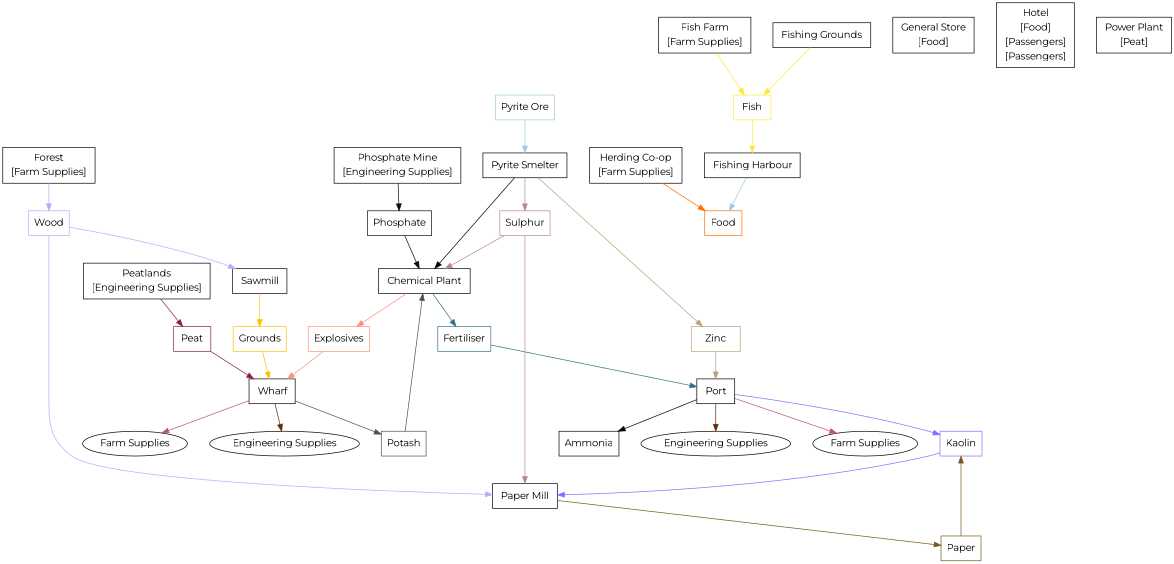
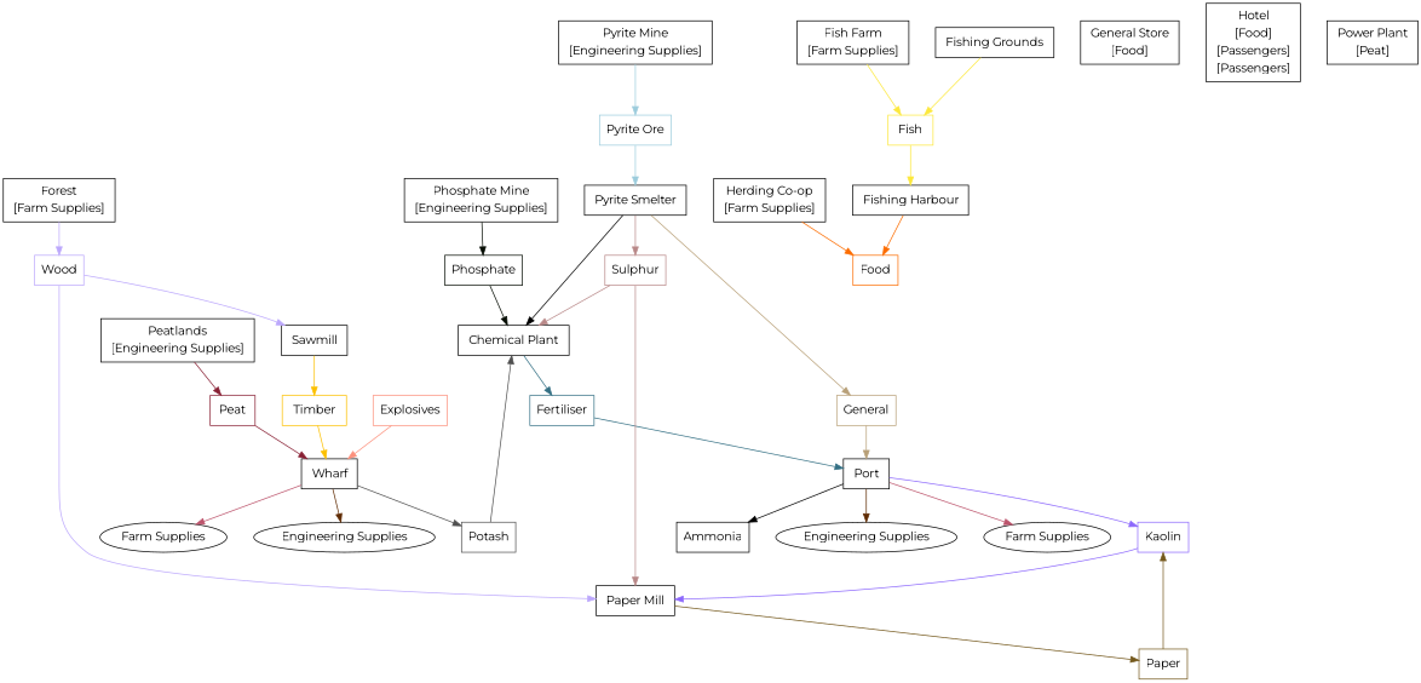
  digraph {
    fname="docs/html/arctic_basic.dot"
    fontname=Montserrat
    nodesep=0.44
    rankdir=TB
    ranksep=0.55
    node [fontname=Montserrat shape=box]
    edge [color="#fce83c" fontname=Montserrat weight=1]
    n1 [color="#e000" label=Ammonia shape=rectangle]
    n2 [label=<             <table border="0" cellborder="0">                 <tr><td>Chemical Plant</td></tr>                                                                                                                                                                                                                                                                                                                                                              </table>         >]
    n3 [color="#fc907c" label=Explosives shape=rectangle]
    n4 [color="#347084" label=Fertiliser shape=rectangle]
    n5 [label=<             <table border="0" cellborder="0">                 <tr><td>Wharf</td></tr>                                                                                                                                                                                                                                                                              </table>         >]
    n6 [label=<             <table border="0" cellborder="0">                 <tr><td>Port</td></tr>                                                                                                                                                                                                                                                                              </table>         >]
    n7 [color="#505050" label=Potash shape=rectangle]
    n8 [label="Engineering Supplies" shape=ellipse]
    n9 [label="Farm Supplies" shape=ellipse]
    n10 [color="#8c68fc" label=Kaolin shape=rectangle]
    n11 [label="Engineering Supplies" shape=ellipse]
    n12 [label="Farm Supplies" shape=ellipse]
    n13 [label=<             <table border="0" cellborder="0">                 <tr><td>Paper Mill</td></tr>                                                                                                                                                                                                                                                                              </table>         >]
    n14 [color="#fce83c" label=Fish shape=rectangle]
    n15 [label=<             <table border="0" cellborder="0">                 <tr><td>Fishing Harbour</td></tr>                                                                                                              </table>         >]
    n16 [color="#fc6c0" label=Food shape=rectangle]
    n17 [color="#74581c" label=Paper shape=rectangle]
    n18 [color="#882034" label=Peat shape=rectangle]
    n19 [color="#060d4" label=Phosphate shape=rectangle]
    n20 [color="#9cccdc" label="Pyrite Ore" shape=rectangle]
    n21 [label=<             <table border="0" cellborder="0">                 <tr><td>Pyrite Smelter</td></tr>                                                                                                              </table>         >]
    n22 [color="#b88888" label=Sulphur shape=rectangle]
-   n23 [color="#b8a078" label=Zinc shape=rectangle]
-   n24 [color="#fcc00" label=Grounds shape=rectangle]
+   n23 [color="#b8a078" label=General shape=rectangle]
+   n24 [color="#fcc00" label=Timber shape=rectangle]
    n25 [color="#bca8fc" label=Wood shape=rectangle]
    n26 [label=<             <table border="0" cellborder="0">                 <tr><td>Sawmill</td></tr>                                                                                                              </table>         >]
    n27 [label=<             <table border="0" cellborder="0">                 <tr><td>Fish Farm</td></tr>                                                               <tr><td>[Farm Supplies]</td></tr>                                                                                             </table>         >]
    n28 [label=<             <table border="0" cellborder="0">                 <tr><td>Fishing Grounds</td></tr>                              </table>         >]
    n29 [label=<             <table border="0" cellborder="0">                 <tr><td>Forest</td></tr>                                                               <tr><td>[Farm Supplies]</td></tr>                                                                                             </table>         >]
    n30 [label=<             <table border="0" cellborder="0">                 <tr><td>General Store</td></tr>                                                                                                         <tr><td>[Food]</td></tr>                                                   </table>         >]
    n31 [label=<             <table border="0" cellborder="0">                 <tr><td>Herding Co-op</td></tr>                                                               <tr><td>[Farm Supplies]</td></tr>                                                                                             </table>         >]
    n32 [label=<             <table border="0" cellborder="0">                 <tr><td>Hotel</td></tr>                                                                                                         <tr><td>[Food]</td></tr>                                                                                                         <tr><td>[Passengers]</td></tr>                                                                   <tr><td>[Passengers]</td></tr>                                                   </table>         >]
    n33 [label=<             <table border="0" cellborder="0">                 <tr><td>Peatlands</td></tr>                                                               <tr><td>[Engineering Supplies]</td></tr>                                                                                             </table>         >]
    n34 [label=<             <table border="0" cellborder="0">                 <tr><td>Phosphate Mine</td></tr>                                                               <tr><td>[Engineering Supplies]</td></tr>                                                                                             </table>         >]
    n35 [label=<             <table border="0" cellborder="0">                 <tr><td>Power Plant</td></tr>                                                                                                         <tr><td>[Peat]</td></tr>                                                   </table>         >]
-   n2 -> n3 [color="#fc907c" weight=2]
+   n36 [label=<             <table border="0" cellborder="0">                 <tr><td>Pyrite Mine</td></tr>                                                               <tr><td>[Engineering Supplies]</td></tr>                                                                                             </table>         >]
    n2 -> n4 [color="#347084" weight=2]
    n3 -> n5 [color="#fc907c" weight=3]
    n4 -> n6 [color="#347084" weight=3]
    n5 -> n7 [color="#505050" weight=3]
    n5 -> n8 [color="#602c4" weight=3]
    n5 -> n9 [color="#bc546c" weight=3]
    n6 -> n1 [color="#e000" weight=4]
    n6 -> n10 [color="#8c68fc" weight=4]
    n6 -> n11 [color="#602c4" weight=4]
    n6 -> n12 [color="#bc546c" weight=4]
    n7 -> n2 [color="#505050" weight=4]
    n10 -> n13 [color="#8c68fc" weight=3]
    n13 -> n17 [color="#74581c"]
    n14 -> n15
-   n15 -> n16 [color="#9cccdc"]
+   n15 -> n16 [color="#fc6c0"]
    n17 -> n10 [color="#74581c" weight=3]
    n18 -> n5 [color="#882034" weight=3]
    n19 -> n2 [color="#060d4" weight=4]
    n20 -> n21 [color="#9cccdc"]
    n21 -> n2 [color="#e000" weight=4]
    n21 -> n22 [color="#b88888" weight=2]
    n21 -> n23 [color="#b8a078" weight=2]
    n22 -> n2 [color="#b88888" weight=4]
    n22 -> n13 [color="#b88888" weight=3]
    n23 -> n6 [color="#b8a078" weight=3]
    n24 -> n5 [color="#fcc00" weight=3]
    n25 -> n13 [color="#bca8fc" weight=3]
    n25 -> n26 [color="#bca8fc"]
    n26 -> n24 [color="#fcc00"]
    n27 -> n14
    n28 -> n14
    n29 -> n25 [color="#bca8fc"]
    n31 -> n16 [color="#fc6c0"]
    n33 -> n18 [color="#882034"]
    n34 -> n19 [color="#060d4"]
+   n36 -> n20 [color="#9cccdc"]
  }
